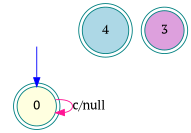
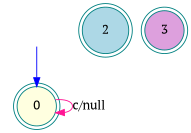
  digraph {
    fontname="PT Serif"
    node [fontname="PT Serif" style=filled color=teal peripheries=2 shape=circle]
    edge [fontname="PT Serif"]
    begin [style=invisible color="" peripheries="" shape=""]
    0 [fillcolor=lightyellow]
-   2 [fillcolor=lightblue label=4]
+   2 [fillcolor=lightblue]
    3 [fillcolor=plum]
    begin -> 0 [color=blue shape=polygone]
    0 -> 0 [color=deeppink label="c/null"]
  }
